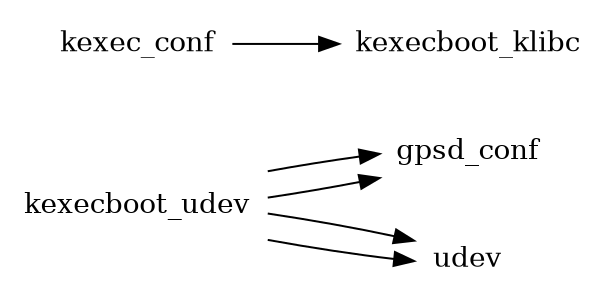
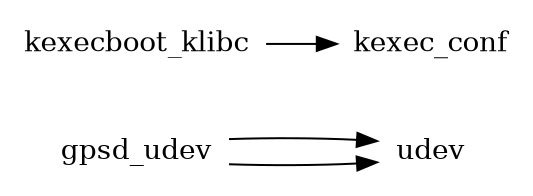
  digraph {
    rankdir=LR
    node [shape=plaintext]
-   gpsd_udev [label=kexecboot_udev]
-   gpsd_conf
+   gpsd_udev
    udev
    n4 [label=kexec_conf]
    kexecboot_klibc
-   gpsd_udev -> gpsd_conf
-   gpsd_udev -> gpsd_conf
    gpsd_udev -> udev
    gpsd_udev -> udev
-   n4 -> kexecboot_klibc
+   kexecboot_klibc -> n4
  }
